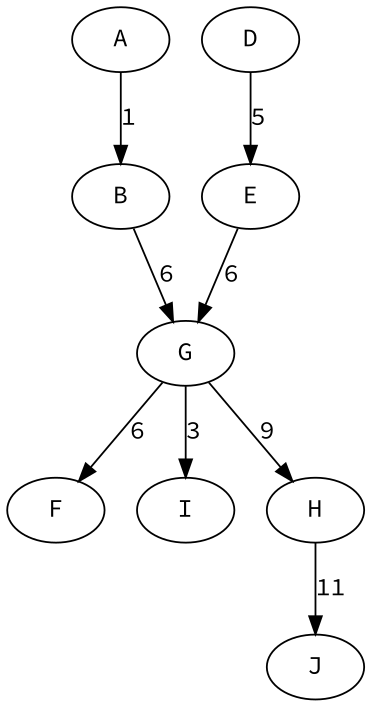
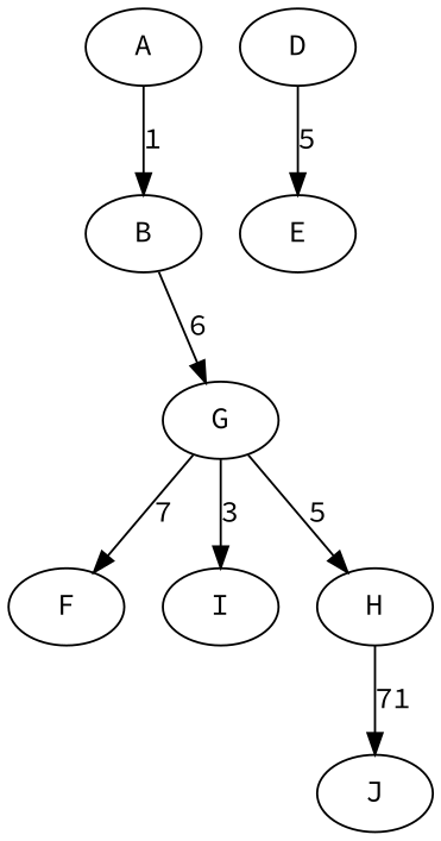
  digraph {
    fontname="Source Code Pro"
    node [fontname="Source Code Pro"]
    edge [fontname="Source Code Pro"]
    A
    B
    G
    F
    I
    H
    E
    J
    D
    A -> B [label=1]
    B -> G [label=6]
-   G -> F [label=6]
+   G -> F [label=7]
    G -> I [label=3]
-   G -> H [label=9]
-   H -> J [label=11]
-   E -> G [label=6]
+   G -> H [label=5]
+   H -> J [label=71]
    D -> E [label=5]
  }
